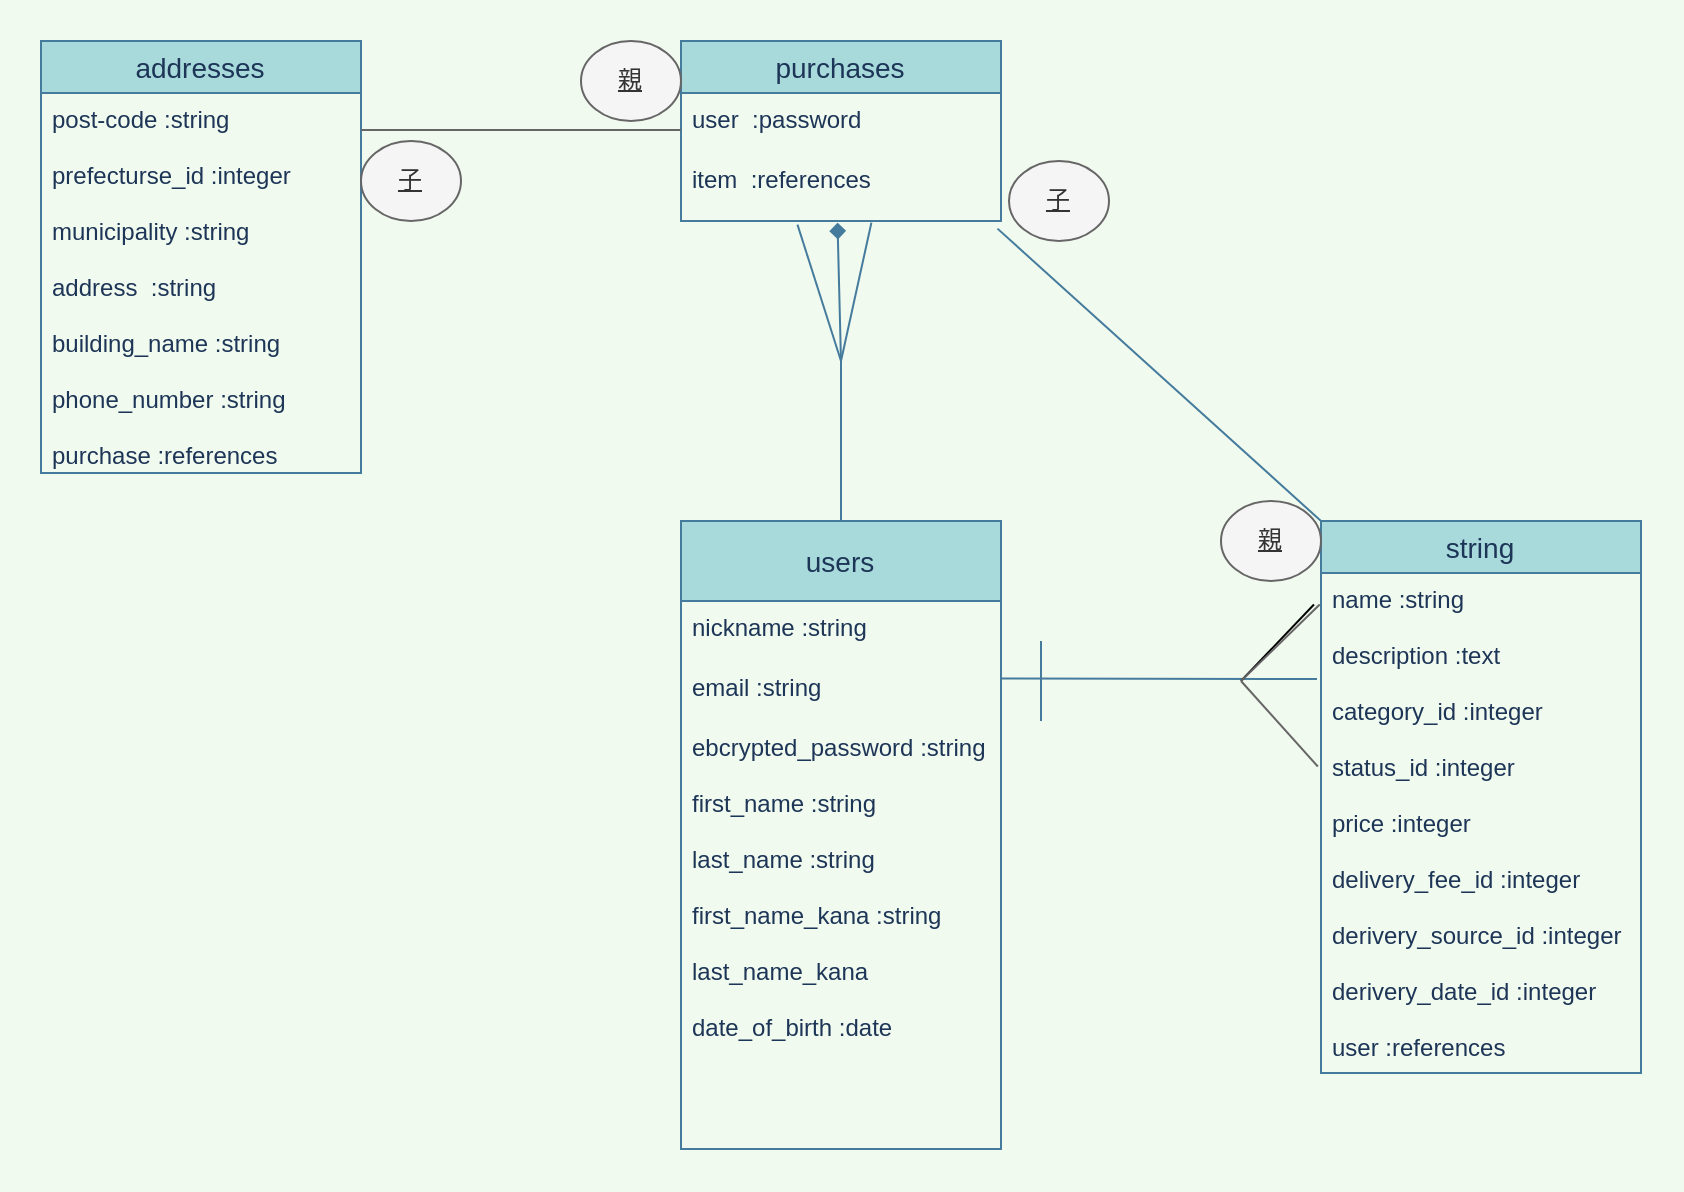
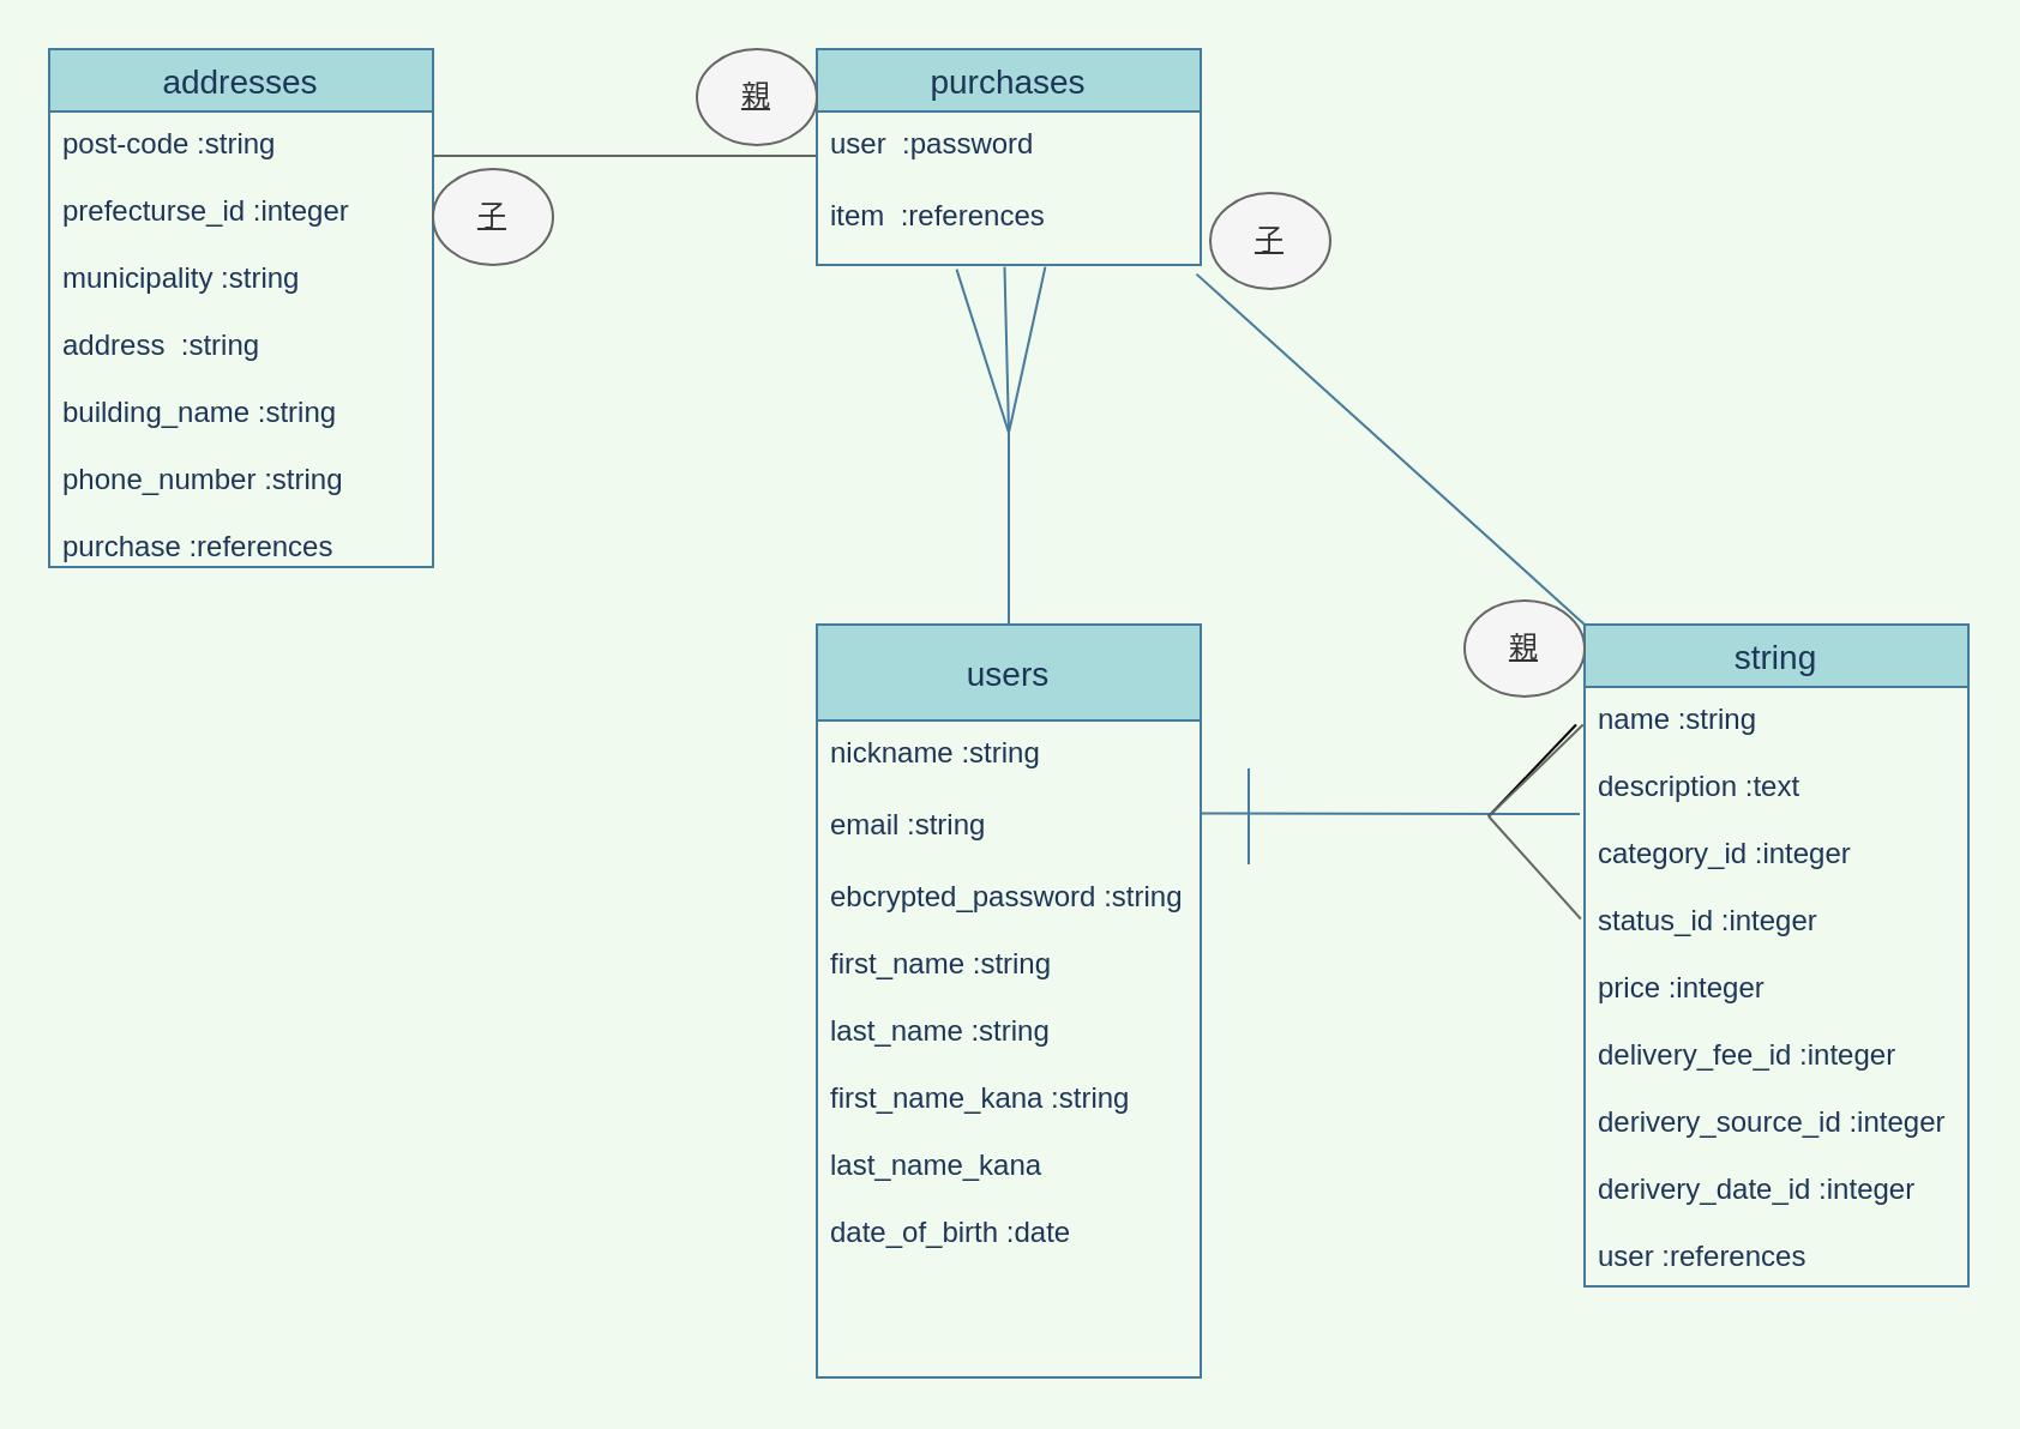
  <mxCell id="0" />
  <mxCell id="1" parent="0" />
  <mxCell id="2" value="purchases" style="swimlane;fontStyle=0;childLayout=stackLayout;horizontal=1;startSize=26;horizontalStack=0;resizeParent=1;resizeParentMax=0;resizeLast=0;collapsible=1;marginBottom=0;align=center;fontSize=14;fillColor=#A8DADC;strokeColor=#457B9D;fontColor=#1D3557;" parent="1" vertex="1"><mxGeometry x="340" y="20" width="160" height="90" as="geometry" /></mxCell>
  <mxCell id="3" value="user  :password" style="text;strokeColor=none;fillColor=none;spacingLeft=4;spacingRight=4;overflow=hidden;rotatable=0;points=[[0,0.5],[1,0.5]];portConstraint=eastwest;fontSize=12;fontColor=#1D3557;" parent="2" vertex="1"><mxGeometry y="26" width="160" height="30" as="geometry" /></mxCell>
  <mxCell id="4" value="item  :references" style="text;strokeColor=none;fillColor=none;spacingLeft=4;spacingRight=4;overflow=hidden;rotatable=0;points=[[0,0.5],[1,0.5]];portConstraint=eastwest;fontSize=12;fontColor=#1D3557;" parent="2" vertex="1"><mxGeometry y="56" width="160" height="34" as="geometry" /></mxCell>
  <mxCell id="5" value="addresses" style="swimlane;fontStyle=0;childLayout=stackLayout;horizontal=1;startSize=26;horizontalStack=0;resizeParent=1;resizeParentMax=0;resizeLast=0;collapsible=1;marginBottom=0;align=center;fontSize=14;fillColor=#A8DADC;strokeColor=#457B9D;fontColor=#1D3557;" parent="1" vertex="1"><mxGeometry x="20" y="20" width="160" height="216" as="geometry" /></mxCell>
  <mxCell id="6" value="post-code :string&#10;&#10;prefecturse_id :integer&#10;&#10;municipality :string&#10;&#10;address  :string&#10;&#10;building_name :string&#10;&#10;phone_number :string&#10;&#10;purchase :references" style="text;strokeColor=none;fillColor=none;spacingLeft=4;spacingRight=4;overflow=hidden;rotatable=0;points=[[0,0.5],[1,0.5]];portConstraint=eastwest;fontSize=12;fontColor=#1D3557;" parent="5" vertex="1"><mxGeometry y="26" width="160" height="190" as="geometry" /></mxCell>
  <mxCell id="7" value="users" style="swimlane;fontStyle=0;childLayout=stackLayout;horizontal=1;startSize=40;horizontalStack=0;resizeParent=1;resizeParentMax=0;resizeLast=0;collapsible=1;marginBottom=0;align=center;fontSize=14;fillColor=#A8DADC;strokeColor=#457B9D;fontColor=#1D3557;" parent="1" vertex="1"><mxGeometry x="340" y="260" width="160" height="314" as="geometry" /></mxCell>
  <mxCell id="8" value="nickname :string" style="text;strokeColor=none;fillColor=none;spacingLeft=4;spacingRight=4;overflow=hidden;rotatable=0;points=[[0,0.5],[1,0.5]];portConstraint=eastwest;fontSize=12;fontColor=#1D3557;" parent="7" vertex="1"><mxGeometry y="40" width="160" height="30" as="geometry" /></mxCell>
  <mxCell id="9" value="email :string&#10;" style="text;strokeColor=none;fillColor=none;spacingLeft=4;spacingRight=4;overflow=hidden;rotatable=0;points=[[0,0.5],[1,0.5]];portConstraint=eastwest;fontSize=12;fontColor=#1D3557;" parent="7" vertex="1"><mxGeometry y="70" width="160" height="30" as="geometry" /></mxCell>
  <mxCell id="10" value="ebcrypted_password :string&#10;&#10;first_name :string&#10;&#10;last_name :string&#10;&#10;first_name_kana :string&#10;&#10;last_name_kana&#10;&#10;date_of_birth :date" style="text;strokeColor=none;fillColor=none;spacingLeft=4;spacingRight=4;overflow=hidden;rotatable=0;points=[[0,0.5],[1,0.5]];portConstraint=eastwest;fontSize=12;fontColor=#1D3557;" parent="7" vertex="1"><mxGeometry y="100" width="160" height="214" as="geometry" /></mxCell>
  <mxCell id="11" value="string" style="swimlane;fontStyle=0;childLayout=stackLayout;horizontal=1;startSize=26;horizontalStack=0;resizeParent=1;resizeParentMax=0;resizeLast=0;collapsible=1;marginBottom=0;align=center;fontSize=14;strokeWidth=1;fillColor=#A8DADC;strokeColor=#457B9D;fontColor=#1D3557;" parent="1" vertex="1"><mxGeometry x="660" y="260" width="160" height="276" as="geometry" /></mxCell>
  <mxCell id="12" value="name :string&#10;&#10;description :text&#10;&#10;category_id :integer&#10;&#10;status_id :integer&#10;&#10;price :integer&#10;&#10;delivery_fee_id :integer&#10;&#10;derivery_source_id :integer&#10;&#10;derivery_date_id :integer&#10;&#10;user :references" style="text;strokeColor=none;fillColor=none;spacingLeft=4;spacingRight=4;overflow=hidden;rotatable=0;points=[[0,0.5],[1,0.5]];portConstraint=eastwest;fontSize=12;fontColor=#1D3557;" parent="11" vertex="1"><mxGeometry y="26" width="160" height="250" as="geometry" /></mxCell>
- <mxCell id="13" value="" style="endArrow=diamond;html=1;rounded=0;entryX=0.489;entryY=1.024;entryDx=0;entryDy=0;entryPerimeter=0;exitX=0.5;exitY=0;exitDx=0;exitDy=0;labelBackgroundColor=#F1FAEE;strokeColor=#457B9D;fontColor=#1D3557;" parent="1" source="7" target="4" edge="1"><mxGeometry relative="1" as="geometry"><mxPoint x="420" y="220" as="sourcePoint" /><mxPoint x="420.48" y="135.96" as="targetPoint" /><Array as="points"><mxPoint x="420" y="180" /></Array></mxGeometry></mxCell>
+ <mxCell id="13" value="" style="endArrow=none;html=1;rounded=0;entryX=0.489;entryY=1.024;entryDx=0;entryDy=0;entryPerimeter=0;exitX=0.5;exitY=0;exitDx=0;exitDy=0;labelBackgroundColor=#F1FAEE;strokeColor=#457B9D;fontColor=#1D3557;" parent="1" source="7" target="4" edge="1"><mxGeometry relative="1" as="geometry"><mxPoint x="420" y="220" as="sourcePoint" /><mxPoint x="420.48" y="135.96" as="targetPoint" /><Array as="points"><mxPoint x="420" y="180" /></Array></mxGeometry></mxCell>
  <mxCell id="14" value="" style="endArrow=none;html=1;rounded=0;exitX=1.003;exitY=0.293;exitDx=0;exitDy=0;exitPerimeter=0;labelBackgroundColor=#F1FAEE;strokeColor=#457B9D;fontColor=#1D3557;" parent="1" source="9" edge="1"><mxGeometry relative="1" as="geometry"><mxPoint x="320" y="360" as="sourcePoint" /><mxPoint x="658" y="339" as="targetPoint" /></mxGeometry></mxCell>
  <mxCell id="15" value="" style="endArrow=none;html=1;rounded=0;labelBackgroundColor=#F1FAEE;strokeColor=#457B9D;fontColor=#1D3557;entryX=0.595;entryY=1.024;entryDx=0;entryDy=0;entryPerimeter=0;" parent="1" edge="1" target="4"><mxGeometry relative="1" as="geometry"><mxPoint x="420" y="180" as="sourcePoint" /><mxPoint x="440" y="130" as="targetPoint" /></mxGeometry></mxCell>
  <mxCell id="16" value="" style="endArrow=none;html=1;rounded=0;labelBackgroundColor=#F1FAEE;strokeColor=#457B9D;fontColor=#1D3557;exitX=0.364;exitY=1.053;exitDx=0;exitDy=0;exitPerimeter=0;" parent="1" edge="1" source="4"><mxGeometry relative="1" as="geometry"><mxPoint x="400" y="130" as="sourcePoint" /><mxPoint x="420" y="180" as="targetPoint" /></mxGeometry></mxCell>
  <mxCell id="17" value="" style="endArrow=none;html=1;rounded=0;labelBackgroundColor=#F1FAEE;strokeColor=#457B9D;fontColor=#1D3557;" parent="1" edge="1"><mxGeometry relative="1" as="geometry"><mxPoint x="520" y="320" as="sourcePoint" /><mxPoint x="520" y="360" as="targetPoint" /></mxGeometry></mxCell>
  <mxCell id="18" value="" style="endArrow=none;html=1;rounded=0;exitX=0.989;exitY=1.112;exitDx=0;exitDy=0;exitPerimeter=0;entryX=0;entryY=0;entryDx=0;entryDy=0;labelBackgroundColor=#F1FAEE;strokeColor=#457B9D;fontColor=#1D3557;" parent="1" source="4" target="11" edge="1"><mxGeometry relative="1" as="geometry"><mxPoint x="500.48" y="135.805" as="sourcePoint" /><mxPoint x="450" y="360" as="targetPoint" /></mxGeometry></mxCell>
  <mxCell id="19" value="" style="endArrow=none;html=1;rounded=0;entryX=-0.022;entryY=0.063;entryDx=0;entryDy=0;entryPerimeter=0;" edge="1" parent="1" target="12"><mxGeometry relative="1" as="geometry"><mxPoint x="620" y="340" as="sourcePoint" /><mxPoint x="610" y="310" as="targetPoint" /></mxGeometry></mxCell>
  <mxCell id="20" value="" style="endArrow=none;html=1;rounded=0;fillColor=#f5f5f5;strokeColor=#666666;entryX=-0.004;entryY=0.063;entryDx=0;entryDy=0;entryPerimeter=0;" edge="1" parent="1" target="12"><mxGeometry relative="1" as="geometry"><mxPoint x="620" y="340" as="sourcePoint" /><mxPoint x="610" y="310" as="targetPoint" /></mxGeometry></mxCell>
  <mxCell id="21" value="" style="endArrow=none;html=1;rounded=0;fillColor=#f5f5f5;strokeColor=#666666;entryX=-0.01;entryY=0.387;entryDx=0;entryDy=0;entryPerimeter=0;" edge="1" parent="1" target="12"><mxGeometry relative="1" as="geometry"><mxPoint x="620" y="340" as="sourcePoint" /><mxPoint x="650" y="370" as="targetPoint" /></mxGeometry></mxCell>
  <mxCell id="22" value="" style="endArrow=none;html=1;rounded=0;fillColor=#f5f5f5;strokeColor=#666666;" edge="1" parent="1"><mxGeometry relative="1" as="geometry"><mxPoint x="180" y="64.5" as="sourcePoint" /><mxPoint x="340" y="64.5" as="targetPoint" /></mxGeometry></mxCell>
  <mxCell id="23" value="親" style="ellipse;whiteSpace=wrap;html=1;align=center;fontStyle=4;fillColor=#f5f5f5;strokeColor=#666666;fontColor=#333333;" vertex="1" parent="1"><mxGeometry x="610" y="250" width="50" height="40" as="geometry" /></mxCell>
  <mxCell id="24" value="子" style="ellipse;whiteSpace=wrap;html=1;align=center;fontStyle=4;fillColor=#f5f5f5;strokeColor=#666666;fontColor=#333333;" vertex="1" parent="1"><mxGeometry x="504" y="80" width="50" height="40" as="geometry" /></mxCell>
  <mxCell id="25" value="親" style="ellipse;whiteSpace=wrap;html=1;align=center;fontStyle=4;fillColor=#f5f5f5;strokeColor=#666666;fontColor=#333333;" vertex="1" parent="1"><mxGeometry x="290" y="20" width="50" height="40" as="geometry" /></mxCell>
  <mxCell id="26" value="子" style="ellipse;whiteSpace=wrap;html=1;align=center;fontStyle=4;fillColor=#f5f5f5;strokeColor=#666666;fontColor=#333333;" vertex="1" parent="1"><mxGeometry x="180" y="70" width="50" height="40" as="geometry" /></mxCell>
